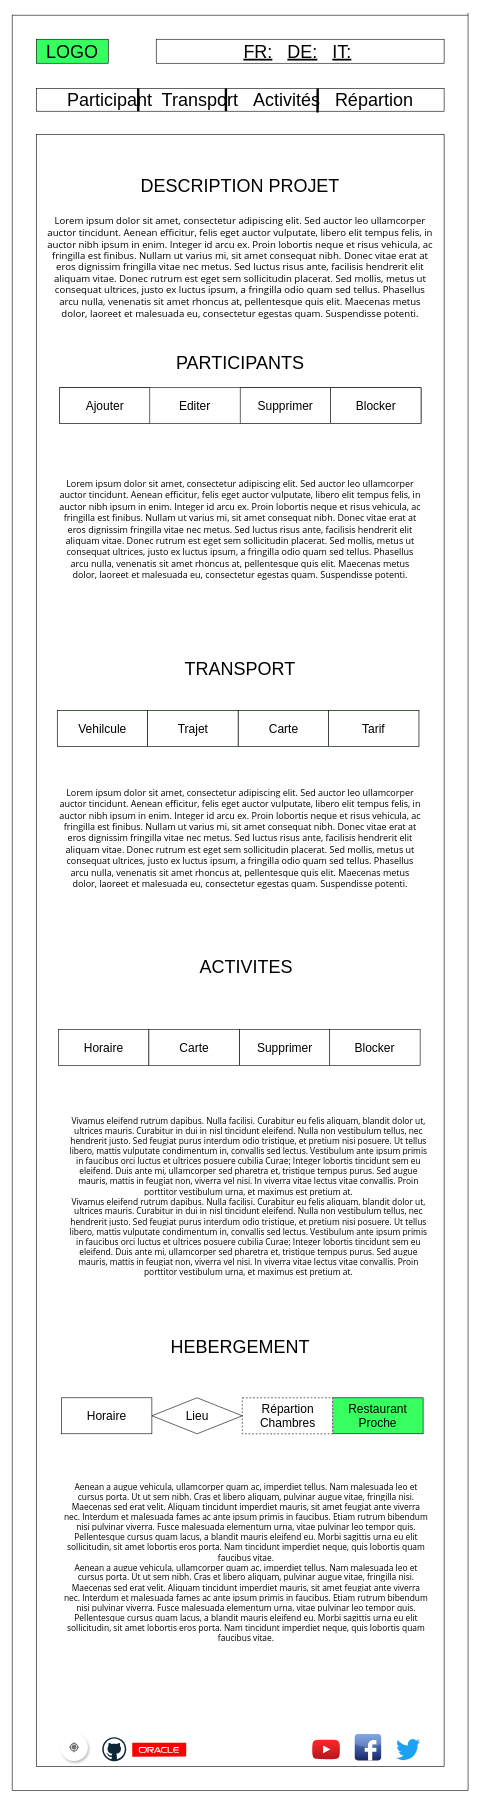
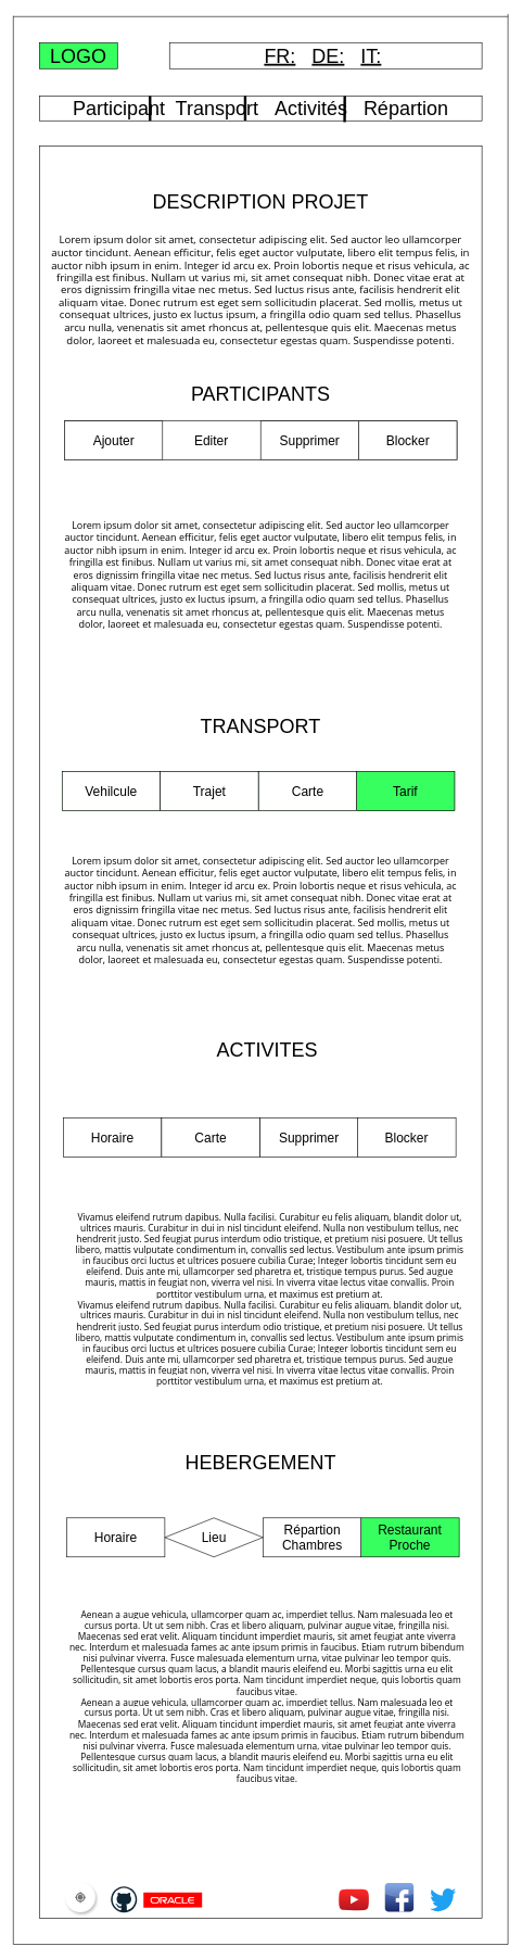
  <mxCell id="0" />
  <mxCell id="1" parent="0" />
  <mxCell id="2" value="&lt;font style=&quot;font-size: 30px&quot;&gt;LOGO&lt;/font&gt;" style="rounded=0;whiteSpace=wrap;html=1;fillColor=#38ff60;" parent="1" vertex="1"><mxGeometry x="60" y="64" width="120" height="40" as="geometry" /></mxCell>
  <mxCell id="3" value="" style="endArrow=none;html=1;" parent="1" edge="1"><mxGeometry width="50" height="50" relative="1" as="geometry"><mxPoint x="20" y="2984" as="sourcePoint" /><mxPoint x="20" y="23" as="targetPoint" /></mxGeometry></mxCell>
  <mxCell id="4" value="" style="endArrow=none;html=1;" parent="1" edge="1"><mxGeometry width="50" height="50" relative="1" as="geometry"><mxPoint x="780" y="2984" as="sourcePoint" /><mxPoint x="20" y="2984" as="targetPoint" /></mxGeometry></mxCell>
  <mxCell id="5" value="" style="endArrow=none;html=1;" parent="1" edge="1"><mxGeometry width="50" height="50" relative="1" as="geometry"><mxPoint x="780" y="20" as="sourcePoint" /><mxPoint x="780" y="2984" as="targetPoint" /></mxGeometry></mxCell>
  <mxCell id="6" value="" style="endArrow=none;html=1;" parent="1" edge="1"><mxGeometry width="50" height="50" relative="1" as="geometry"><mxPoint x="20" y="24" as="sourcePoint" /><mxPoint x="780" y="24" as="targetPoint" /></mxGeometry></mxCell>
  <mxCell id="7" value="&lt;span style=&quot;font-size: 30px&quot;&gt;&lt;u&gt;FR:&lt;/u&gt;&amp;nbsp; &amp;nbsp;&lt;u&gt;DE:&lt;/u&gt;&amp;nbsp; &amp;nbsp;&lt;u&gt;IT:&lt;/u&gt;&amp;nbsp;&lt;/span&gt;" style="rounded=0;whiteSpace=wrap;html=1;" parent="1" vertex="1"><mxGeometry x="260" y="64" width="480" height="40" as="geometry" /></mxCell>
  <mxCell id="8" value="&lt;span style=&quot;font-size: 30px&quot;&gt;Participant&amp;nbsp; Transport&amp;nbsp; &amp;nbsp;Activités&amp;nbsp; &amp;nbsp;Répartion&lt;/span&gt;" style="rounded=0;whiteSpace=wrap;html=1;" parent="1" vertex="1"><mxGeometry x="60" y="146" width="680" height="38" as="geometry" /></mxCell>
  <mxCell id="9" value="" style="rounded=0;whiteSpace=wrap;html=1;" parent="1" vertex="1"><mxGeometry x="60" y="223" width="680" height="2721" as="geometry" /></mxCell>
  <mxCell id="10" value="" style="endArrow=none;html=1;exitX=0.25;exitY=1;exitDx=0;exitDy=0;entryX=0.25;entryY=0;entryDx=0;entryDy=0;strokeWidth=4;" parent="1" source="8" target="8" edge="1"><mxGeometry width="50" height="50" relative="1" as="geometry"><mxPoint x="0" y="704" as="sourcePoint" /><mxPoint x="40" y="154" as="targetPoint" /></mxGeometry></mxCell>
  <mxCell id="11" value="" style="endArrow=none;html=1;exitX=0.465;exitY=0.993;exitDx=0;exitDy=0;strokeWidth=4;exitPerimeter=0;entryX=0.465;entryY=-0.001;entryDx=0;entryDy=0;entryPerimeter=0;" parent="1" source="8" target="8" edge="1"><mxGeometry width="50" height="50" relative="1" as="geometry"><mxPoint x="379.28" y="186.874" as="sourcePoint" /><mxPoint x="379.28" y="147.62" as="targetPoint" /></mxGeometry></mxCell>
  <mxCell id="12" value="" style="endArrow=none;html=1;strokeWidth=4;entryX=0.69;entryY=0.008;entryDx=0;entryDy=0;entryPerimeter=0;" parent="1" target="8" edge="1"><mxGeometry width="50" height="50" relative="1" as="geometry"><mxPoint x="529" y="186" as="sourcePoint" /><mxPoint x="386.2" y="157.962" as="targetPoint" /></mxGeometry></mxCell>
  <mxCell id="13" value="&lt;font style=&quot;font-size: 30px&quot;&gt;DESCRIPTION PROJET&lt;/font&gt;" style="text;html=1;strokeColor=none;fillColor=none;align=center;verticalAlign=middle;whiteSpace=wrap;rounded=0;" parent="1" vertex="1"><mxGeometry x="205" y="284" width="390" height="50" as="geometry" /></mxCell>
  <mxCell id="14" value="&lt;span style=&quot;font-family: &amp;#34;open sans&amp;#34; , &amp;#34;arial&amp;#34; , sans-serif ; text-align: justify ; background-color: rgb(255 , 255 , 255)&quot;&gt;&lt;font style=&quot;font-size: 16px&quot;&gt;Lorem ipsum dolor sit amet, consectetur adipiscing elit. Sed auctor leo ullamcorper auctor tincidunt. Aenean efficitur, felis eget auctor vulputate, libero elit tempus felis, in auctor nibh ipsum in enim. Integer id arcu ex. Proin lobortis neque et risus vehicula, ac fringilla est finibus. Nullam ut varius mi, sit amet consequat nibh. Donec vitae erat at eros dignissim fringilla vitae nec metus. Sed luctus risus ante, facilisis hendrerit elit aliquam vitae. Donec rutrum est eget sem sollicitudin placerat. Sed mollis, metus ut consequat ultrices, justo ex luctus ipsum, a fringilla odio quam sed tellus. Phasellus arcu nulla, venenatis sit amet rhoncus at, pellentesque quis elit. Maecenas metus dolor, laoreet et malesuada eu, consectetur egestas quam. Suspendisse potenti.&lt;/font&gt;&lt;/span&gt;" style="text;html=1;strokeColor=none;fillColor=none;align=center;verticalAlign=middle;whiteSpace=wrap;rounded=0;" parent="1" vertex="1"><mxGeometry x="75" y="354" width="650" height="180" as="geometry" /></mxCell>
  <mxCell id="15" value="&lt;font style=&quot;font-size: 30px&quot;&gt;PARTICIPANTS&lt;/font&gt;" style="text;html=1;strokeColor=none;fillColor=none;align=center;verticalAlign=middle;whiteSpace=wrap;rounded=0;" parent="1" vertex="1"><mxGeometry x="380" y="594" width="40" height="20" as="geometry" /></mxCell>
  <mxCell id="16" value="&lt;font style=&quot;font-size: 15px&quot;&gt;&lt;span style=&quot;font-family: &amp;#34;open sans&amp;#34; , &amp;#34;arial&amp;#34; , sans-serif ; text-align: justify ; background-color: rgb(255 , 255 , 255)&quot;&gt;Lorem ipsum dolor sit amet, consectetur adipiscing elit. Sed auctor leo ullamcorper auctor tincidunt. Aenean efficitur, felis eget auctor vulputate, libero elit tempus felis, in auctor nibh ipsum in enim. Integer id arcu ex. Proin lobortis neque et risus vehicula, ac fringilla est finibus. Nullam ut varius mi, sit amet consequat nibh. Donec vitae erat at eros dignissim fringilla vitae nec metus. Sed luctus risus ante, facilisis hendrerit elit aliquam vitae. Donec rutrum est eget sem sollicitudin placerat. Sed mollis, metus ut consequat ultrices, justo ex luctus ipsum, a fringilla odio quam sed tellus. Phasellus arcu nulla, venenatis sit amet rhoncus at, pellentesque quis elit. Maecenas metus dolor, laoreet et malesuada eu, consectetur egestas quam. Suspendisse potenti.&lt;br&gt;&lt;/span&gt;&lt;/font&gt;&lt;span style=&quot;font-family: &amp;#34;open sans&amp;#34; , &amp;#34;arial&amp;#34; , sans-serif ; font-size: 14px ; text-align: justify ; background-color: rgb(255 , 255 , 255)&quot;&gt;&lt;br&gt;&lt;/span&gt;" style="text;html=1;strokeColor=none;fillColor=none;align=center;verticalAlign=middle;whiteSpace=wrap;rounded=0;" parent="1" vertex="1"><mxGeometry x="95" y="804" width="610" height="170" as="geometry" /></mxCell>
  <mxCell id="17" value="&lt;font style=&quot;font-size: 30px&quot;&gt;TRANSPORT&lt;/font&gt;" style="text;html=1;strokeColor=none;fillColor=none;align=center;verticalAlign=middle;whiteSpace=wrap;rounded=0;" vertex="1" parent="1"><mxGeometry x="380" y="1103.412" width="40" height="20" as="geometry" /></mxCell>
  <mxCell id="18" value="&lt;font style=&quot;font-size: 15px&quot;&gt;&lt;span style=&quot;font-family: &amp;#34;open sans&amp;#34; , &amp;#34;arial&amp;#34; , sans-serif ; text-align: justify ; background-color: rgb(255 , 255 , 255)&quot;&gt;Lorem ipsum dolor sit amet, consectetur adipiscing elit. Sed auctor leo ullamcorper auctor tincidunt. Aenean efficitur, felis eget auctor vulputate, libero elit tempus felis, in auctor nibh ipsum in enim. Integer id arcu ex. Proin lobortis neque et risus vehicula, ac fringilla est finibus. Nullam ut varius mi, sit amet consequat nibh. Donec vitae erat at eros dignissim fringilla vitae nec metus. Sed luctus risus ante, facilisis hendrerit elit aliquam vitae. Donec rutrum est eget sem sollicitudin placerat. Sed mollis, metus ut consequat ultrices, justo ex luctus ipsum, a fringilla odio quam sed tellus. Phasellus arcu nulla, venenatis sit amet rhoncus at, pellentesque quis elit. Maecenas metus dolor, laoreet et malesuada eu, consectetur egestas quam. Suspendisse potenti.&lt;br&gt;&lt;/span&gt;&lt;/font&gt;&lt;span style=&quot;font-family: &amp;#34;open sans&amp;#34; , &amp;#34;arial&amp;#34; , sans-serif ; font-size: 14px ; text-align: justify ; background-color: rgb(255 , 255 , 255)&quot;&gt;&lt;br&gt;&lt;/span&gt;" style="text;html=1;strokeColor=none;fillColor=none;align=center;verticalAlign=middle;whiteSpace=wrap;rounded=0;" vertex="1" parent="1"><mxGeometry x="95" y="1324" width="610" height="159" as="geometry" /></mxCell>
  <mxCell id="19" value="&lt;font style=&quot;font-size: 30px&quot;&gt;ACTIVITES&lt;br&gt;&lt;/font&gt;" style="text;html=1;strokeColor=none;fillColor=none;align=center;verticalAlign=middle;whiteSpace=wrap;rounded=0;" vertex="1" parent="1"><mxGeometry x="390" y="1601.059" width="40" height="20" as="geometry" /></mxCell>
  <mxCell id="20" value="&lt;span style=&quot;font-family: &amp;#34;open sans&amp;#34; , &amp;#34;arial&amp;#34; , sans-serif ; font-size: 14px ; text-align: justify ; background-color: rgb(255 , 255 , 255)&quot;&gt;Vivamus eleifend rutrum dapibus. Nulla facilisi. Curabitur eu felis aliquam, blandit dolor ut, ultrices mauris. Curabitur in dui in nisl tincidunt eleifend. Nulla non vestibulum tellus, nec hendrerit justo. Sed feugiat purus interdum odio tristique, et pretium nisi posuere. Ut tellus libero, mattis vulputate condimentum in, convallis sed lectus. Vestibulum ante ipsum primis in faucibus orci luctus et ultrices posuere cubilia Curae; Integer lobortis tincidunt sem eu eleifend. Duis ante mi, ullamcorper sed pharetra et, tristique tempus purus. Sed augue mauris, mattis in feugiat non, viverra vel nisi. In viverra vitae lectus vitae convallis. Proin porttitor vestibulum urna, et maximus est pretium at.&lt;br&gt;&lt;/span&gt;&lt;span style=&quot;font-family: &amp;#34;open sans&amp;#34; , &amp;#34;arial&amp;#34; , sans-serif ; font-size: 14px ; text-align: justify ; background-color: rgb(255 , 255 , 255)&quot;&gt;Vivamus eleifend rutrum dapibus. Nulla facilisi. Curabitur eu felis aliquam, blandit dolor ut, ultrices mauris. Curabitur in dui in nisl tincidunt eleifend. Nulla non vestibulum tellus, nec hendrerit justo. Sed feugiat purus interdum odio tristique, et pretium nisi posuere. Ut tellus libero, mattis vulputate condimentum in, convallis sed lectus. Vestibulum ante ipsum primis in faucibus orci luctus et ultrices posuere cubilia Curae; Integer lobortis tincidunt sem eu eleifend. Duis ante mi, ullamcorper sed pharetra et, tristique tempus purus. Sed augue mauris, mattis in feugiat non, viverra vel nisi. In viverra vitae lectus vitae convallis. Proin porttitor vestibulum urna, et maximus est pretium at.&lt;/span&gt;&lt;span style=&quot;font-family: &amp;#34;open sans&amp;#34; , &amp;#34;arial&amp;#34; , sans-serif ; font-size: 14px ; text-align: justify ; background-color: rgb(255 , 255 , 255)&quot;&gt;&lt;br&gt;&lt;/span&gt;" style="text;html=1;strokeColor=none;fillColor=none;align=center;verticalAlign=middle;whiteSpace=wrap;rounded=0;" vertex="1" parent="1"><mxGeometry x="108.5" y="1854.059" width="610" height="280" as="geometry" /></mxCell>
  <mxCell id="21" value="" style="group" vertex="1" connectable="0" parent="1"><mxGeometry x="100" y="2888.857" width="600" height="46.143" as="geometry" /></mxCell>
  <mxCell id="22" value="" style="group" vertex="1" connectable="0" parent="21"><mxGeometry width="600" height="46" as="geometry" /></mxCell>
  <mxCell id="23" value="" style="dashed=0;outlineConnect=0;html=1;align=center;labelPosition=center;verticalLabelPosition=bottom;verticalAlign=top;shape=mxgraph.weblogos.twitter;fillColor=#1DA1F2;strokeColor=none" vertex="1" parent="22"><mxGeometry x="560" y="8" width="40" height="38" as="geometry" /></mxCell>
  <mxCell id="24" value="" style="dashed=0;outlineConnect=0;html=1;align=center;labelPosition=center;verticalLabelPosition=bottom;verticalAlign=top;shape=mxgraph.weblogos.youtube_2;fillColor=#FF2626;gradientColor=#B5171F" vertex="1" parent="22"><mxGeometry x="420" y="10.5" width="46.4" height="32.6" as="geometry" /></mxCell>
  <mxCell id="25" value="" style="shape=ellipse;dashed=0;fillColor=#ffffff;strokeColor=none;shadow=1;fontSize=13;fontColor=#000000;align=center;verticalAlign=top;labelPosition=center;verticalLabelPosition=bottom;html=1;aspect=fixed;" vertex="1" parent="22"><mxGeometry width="46" height="46" as="geometry" /></mxCell>
  <mxCell id="26" value="" style="dashed=0;html=1;shape=mxgraph.gmdl.gps;strokeColor=#737373;fillColor=#737373;strokeWidth=2;shadow=0;" vertex="1" parent="25"><mxGeometry x="14.786" y="14.786" width="16.429" height="16.429" as="geometry" /></mxCell>
  <mxCell id="27" value="" style="dashed=0;outlineConnect=0;html=1;align=center;labelPosition=center;verticalLabelPosition=bottom;verticalAlign=top;shape=mxgraph.webicons.facebook;fillColor=#6294E4;gradientColor=#1A2665" vertex="1" parent="22"><mxGeometry x="491" y="1" width="44" height="44" as="geometry" /></mxCell>
  <mxCell id="28" value="" style="dashed=0;outlineConnect=0;html=1;align=center;labelPosition=center;verticalLabelPosition=bottom;verticalAlign=top;shape=mxgraph.weblogos.github" vertex="1" parent="21"><mxGeometry x="70" y="6.143" width="40" height="40" as="geometry" /></mxCell>
  <mxCell id="29" value="" style="dashed=0;outlineConnect=0;html=1;align=center;labelPosition=center;verticalLabelPosition=bottom;verticalAlign=top;shape=mxgraph.weblogos.oracle;fillColor=#FF0000;strokeColor=none" vertex="1" parent="21"><mxGeometry x="120" y="15.643" width="90" height="23" as="geometry" /></mxCell>
  <mxCell id="30" value="&lt;font style=&quot;font-size: 30px&quot;&gt;HEBERGEMENT&lt;/font&gt;" style="text;html=1;strokeColor=none;fillColor=none;align=center;verticalAlign=middle;whiteSpace=wrap;rounded=0;" vertex="1" parent="1"><mxGeometry x="380" y="2234.059" width="40" height="20" as="geometry" /></mxCell>
  <mxCell id="31" value="&lt;span style=&quot;font-family: &amp;#34;open sans&amp;#34; , &amp;#34;arial&amp;#34; , sans-serif ; font-size: 14px ; text-align: justify ; background-color: rgb(255 , 255 , 255)&quot;&gt;Aenean a augue vehicula, ullamcorper quam ac, imperdiet tellus. Nam malesuada leo et cursus porta. Ut ut sem nibh. Cras et libero aliquam, pulvinar augue vitae, fringilla nisi. Maecenas sed erat velit. Aliquam tincidunt imperdiet mauris, sit amet feugiat ante viverra nec. Interdum et malesuada fames ac ante ipsum primis in faucibus. Etiam rutrum bibendum nisi pulvinar viverra. Fusce malesuada elementum urna, vitae pulvinar leo tempor quis. Pellentesque cursus quam lacus, a blandit mauris eleifend eu. Morbi sagittis urna eu elit sollicitudin, sit amet lobortis eros porta. Nam tincidunt imperdiet neque, quis lobortis quam faucibus vitae.&lt;br&gt;&lt;/span&gt;&lt;span style=&quot;font-family: &amp;#34;open sans&amp;#34; , &amp;#34;arial&amp;#34; , sans-serif ; font-size: 14px ; text-align: justify ; background-color: rgb(255 , 255 , 255)&quot;&gt;Aenean a augue vehicula, ullamcorper quam ac, imperdiet tellus. Nam malesuada leo et cursus porta. Ut ut sem nibh. Cras et libero aliquam, pulvinar augue vitae, fringilla nisi. Maecenas sed erat velit. Aliquam tincidunt imperdiet mauris, sit amet feugiat ante viverra nec. Interdum et malesuada fames ac ante ipsum primis in faucibus. Etiam rutrum bibendum nisi pulvinar viverra. Fusce malesuada elementum urna, vitae pulvinar leo tempor quis. Pellentesque cursus quam lacus, a blandit mauris eleifend eu. Morbi sagittis urna eu elit sollicitudin, sit amet lobortis eros porta. Nam tincidunt imperdiet neque, quis lobortis quam faucibus vitae.&lt;/span&gt;&lt;span style=&quot;font-family: &amp;#34;open sans&amp;#34; , &amp;#34;arial&amp;#34; , sans-serif ; font-size: 14px ; text-align: justify ; background-color: rgb(255 , 255 , 255)&quot;&gt;&lt;br&gt;&lt;/span&gt;" style="text;html=1;strokeColor=none;fillColor=none;align=center;verticalAlign=middle;whiteSpace=wrap;rounded=0;" vertex="1" parent="1"><mxGeometry x="105" y="2464.059" width="610" height="280" as="geometry" /></mxCell>
  <mxCell id="32" value="" style="group;strokeColor=#000000;fillColor=none;" vertex="1" connectable="0" parent="1"><mxGeometry x="98.5" y="645" width="603" height="60" as="geometry" /></mxCell>
  <mxCell id="33" value="Blocker" style="rounded=0;whiteSpace=wrap;html=1;fontSize=20;" vertex="1" parent="32"><mxGeometry x="452.25" width="150.75" height="60" as="geometry" /></mxCell>
  <mxCell id="34" value="Supprimer" style="rounded=0;whiteSpace=wrap;html=1;fontSize=20;" vertex="1" parent="32"><mxGeometry x="301.5" width="150.75" height="60" as="geometry" /></mxCell>
  <mxCell id="35" value="Ajouter" style="rounded=0;whiteSpace=wrap;html=1;fontSize=20;" vertex="1" parent="32"><mxGeometry width="150.75" height="60" as="geometry" /></mxCell>
  <mxCell id="36" value="Editer" style="rounded=0;html=1;fontSize=20;labelBackgroundColor=none;labelBorderColor=none;whiteSpace=wrap;fillColor=none;strokeColor=none;" vertex="1" parent="32"><mxGeometry x="150.75" width="150.75" height="60" as="geometry" /></mxCell>
  <mxCell id="37" value="" style="group;fillColor=#38FF60;strokeColor=#82b366;" vertex="1" connectable="0" parent="1"><mxGeometry x="95" y="1183.5" width="603" height="60" as="geometry" /></mxCell>
- <mxCell id="38" value="Tarif&lt;br&gt;" style="rounded=0;whiteSpace=wrap;html=1;fontSize=20;" vertex="1" parent="37"><mxGeometry x="452.25" width="150.75" height="60" as="geometry" /></mxCell>
+ <mxCell id="38" value="Tarif&lt;br&gt;" style="rounded=0;whiteSpace=wrap;html=1;fontSize=20;fillColor=#38ff60;" vertex="1" parent="37"><mxGeometry x="452.25" width="150.75" height="60" as="geometry" /></mxCell>
  <mxCell id="39" value="Carte&lt;br&gt;" style="rounded=0;whiteSpace=wrap;html=1;fontSize=20;fillColor=#ffffff;strokeColor=#000000;" vertex="1" parent="37"><mxGeometry x="301.5" width="150.75" height="60" as="geometry" /></mxCell>
  <mxCell id="40" value="Vehilcule" style="rounded=0;whiteSpace=wrap;html=1;fontSize=20;" vertex="1" parent="37"><mxGeometry width="150.75" height="60" as="geometry" /></mxCell>
  <mxCell id="41" value="Trajet&lt;br&gt;" style="rounded=0;whiteSpace=wrap;html=1;fontSize=20;" vertex="1" parent="37"><mxGeometry x="150.75" width="150.75" height="60" as="geometry" /></mxCell>
  <mxCell id="42" value="" style="group" vertex="1" connectable="0" parent="1"><mxGeometry x="97" y="1714.882" width="603" height="60" as="geometry" /></mxCell>
  <mxCell id="43" value="Blocker" style="rounded=0;whiteSpace=wrap;html=1;fontSize=20;fillColor=none;" vertex="1" parent="42"><mxGeometry x="452.25" width="150.75" height="60" as="geometry" /></mxCell>
  <mxCell id="44" value="Supprimer" style="rounded=0;whiteSpace=wrap;html=1;fontSize=20;" vertex="1" parent="42"><mxGeometry x="301.5" width="150.75" height="60" as="geometry" /></mxCell>
  <mxCell id="45" value="Horaire" style="rounded=0;whiteSpace=wrap;html=1;fontSize=20;" vertex="1" parent="42"><mxGeometry width="150.75" height="60" as="geometry" /></mxCell>
  <mxCell id="46" value="Carte" style="rounded=0;whiteSpace=wrap;html=1;fontSize=20;" vertex="1" parent="42"><mxGeometry x="150.75" width="150.75" height="60" as="geometry" /></mxCell>
  <mxCell id="47" value="" style="group" vertex="1" connectable="0" parent="1"><mxGeometry x="102" y="2329.176" width="603" height="60" as="geometry" /></mxCell>
  <mxCell id="48" value="Restaurant&lt;br&gt;Proche" style="rounded=0;whiteSpace=wrap;html=1;fontSize=20;fillColor=#38ff60;" vertex="1" parent="47"><mxGeometry x="452.25" width="150.75" height="60" as="geometry" /></mxCell>
- <mxCell id="49" value="Répartion&lt;br&gt;Chambres" style="rounded=0;whiteSpace=wrap;html=1;fontSize=20;dashed=1;" vertex="1" parent="47"><mxGeometry x="301.5" width="150.75" height="60" as="geometry" /></mxCell>
+ <mxCell id="49" value="Répartion&lt;br&gt;Chambres" style="rounded=0;whiteSpace=wrap;html=1;fontSize=20;" vertex="1" parent="47"><mxGeometry x="301.5" width="150.75" height="60" as="geometry" /></mxCell>
  <mxCell id="50" value="Horaire&lt;br&gt;" style="rounded=0;whiteSpace=wrap;html=1;fontSize=20;fillColor=none;" vertex="1" parent="47"><mxGeometry width="150.75" height="60" as="geometry" /></mxCell>
  <mxCell id="51" value="Lieu" style="rhombus;whiteSpace=wrap;html=1;fontSize=20;" vertex="1" parent="47"><mxGeometry x="150.75" width="150.75" height="60" as="geometry" /></mxCell>
